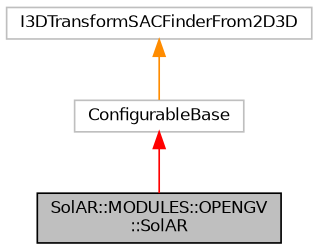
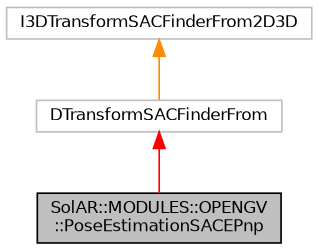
  digraph {
    node [color=grey75 fillcolor=white fontname=Helvetica fontsize=10 shape=record style=filled]
    edge [dir=back fontname=Helvetica fontsize=10 labelfontname=Helvetica labelfontsize=10 style=solid]
-   n1 [color=black fillcolor=grey75 fontcolor=black height=0.2 label="SolAR::MODULES::OPENGV\l::SolAR" width=0.4]
-   n2 [height=0.2 label=ConfigurableBase width=0.4]
+   n1 [color=black fillcolor=grey75 fontcolor=black height=0.2 label="SolAR::MODULES::OPENGV\l::PoseEstimationSACEPnp" width=0.4]
+   n2 [height=0.2 label=DTransformSACFinderFrom width=0.4]
    n3 [height=0.2 label=I3DTransformSACFinderFrom2D3D width=0.4]
    n2 -> n1 [color=red]
    n3 -> n2 [color=darkorange]
  }
